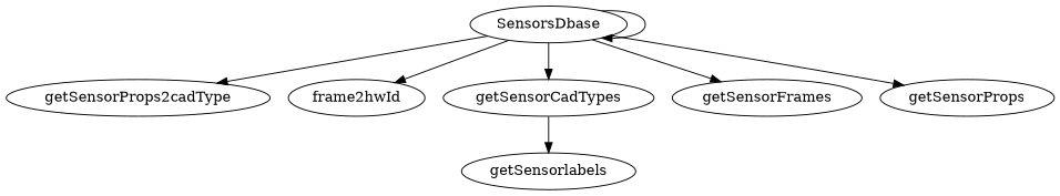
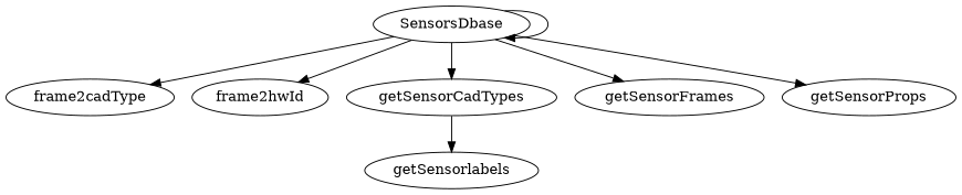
  digraph {
    SensorsDbase
-   frame2cadType [label=getSensorProps2cadType]
+   frame2cadType
    frame2hwId
    getSensorCadTypes
    getSensorFrames
    getSensorProps
    getSensorlabels
    SensorsDbase -> SensorsDbase
    SensorsDbase -> frame2cadType
    SensorsDbase -> frame2hwId
    SensorsDbase -> getSensorCadTypes
    SensorsDbase -> getSensorFrames
    SensorsDbase -> getSensorProps
    getSensorCadTypes -> getSensorlabels
  }
